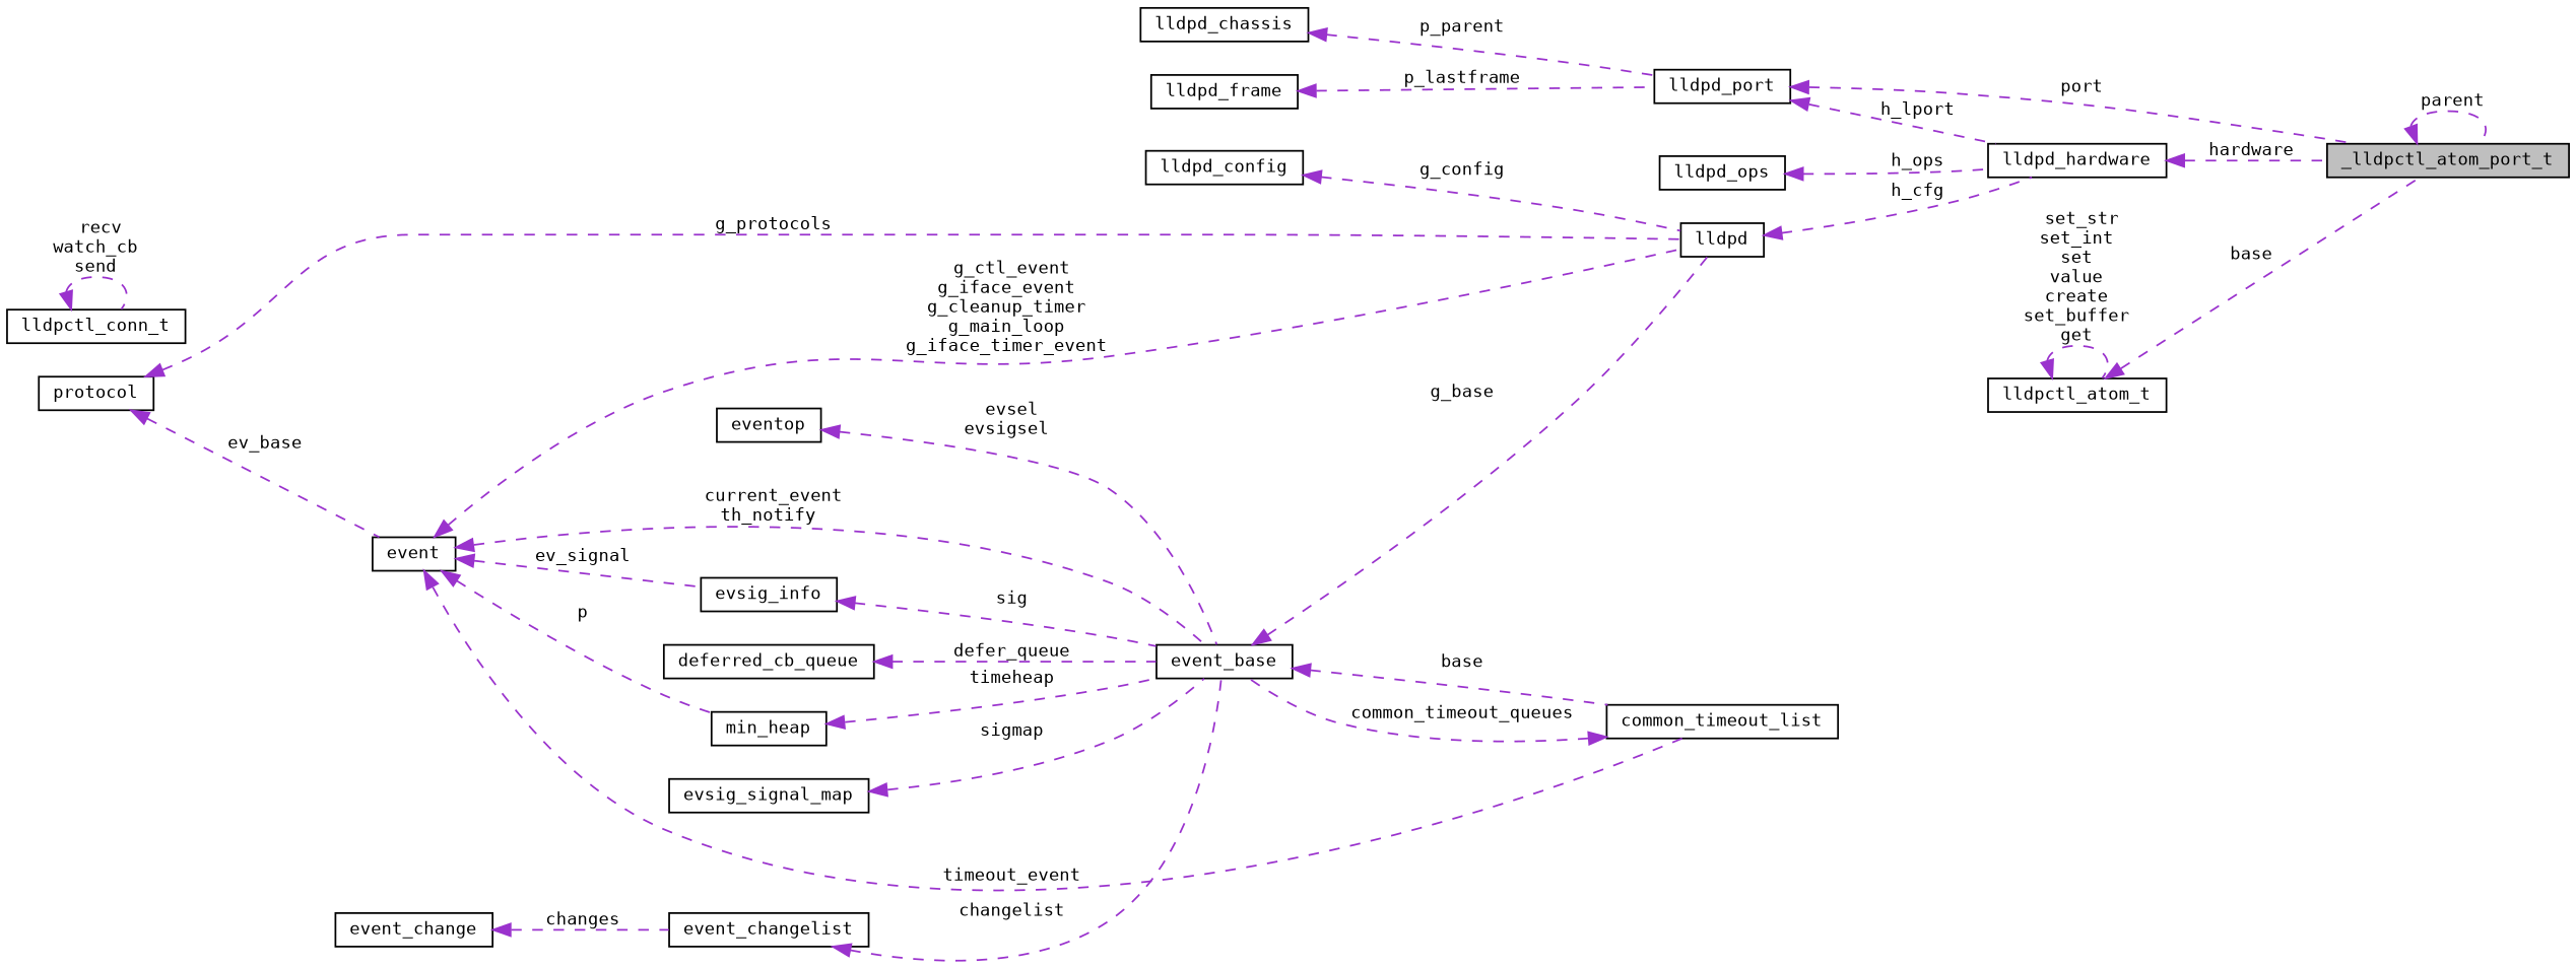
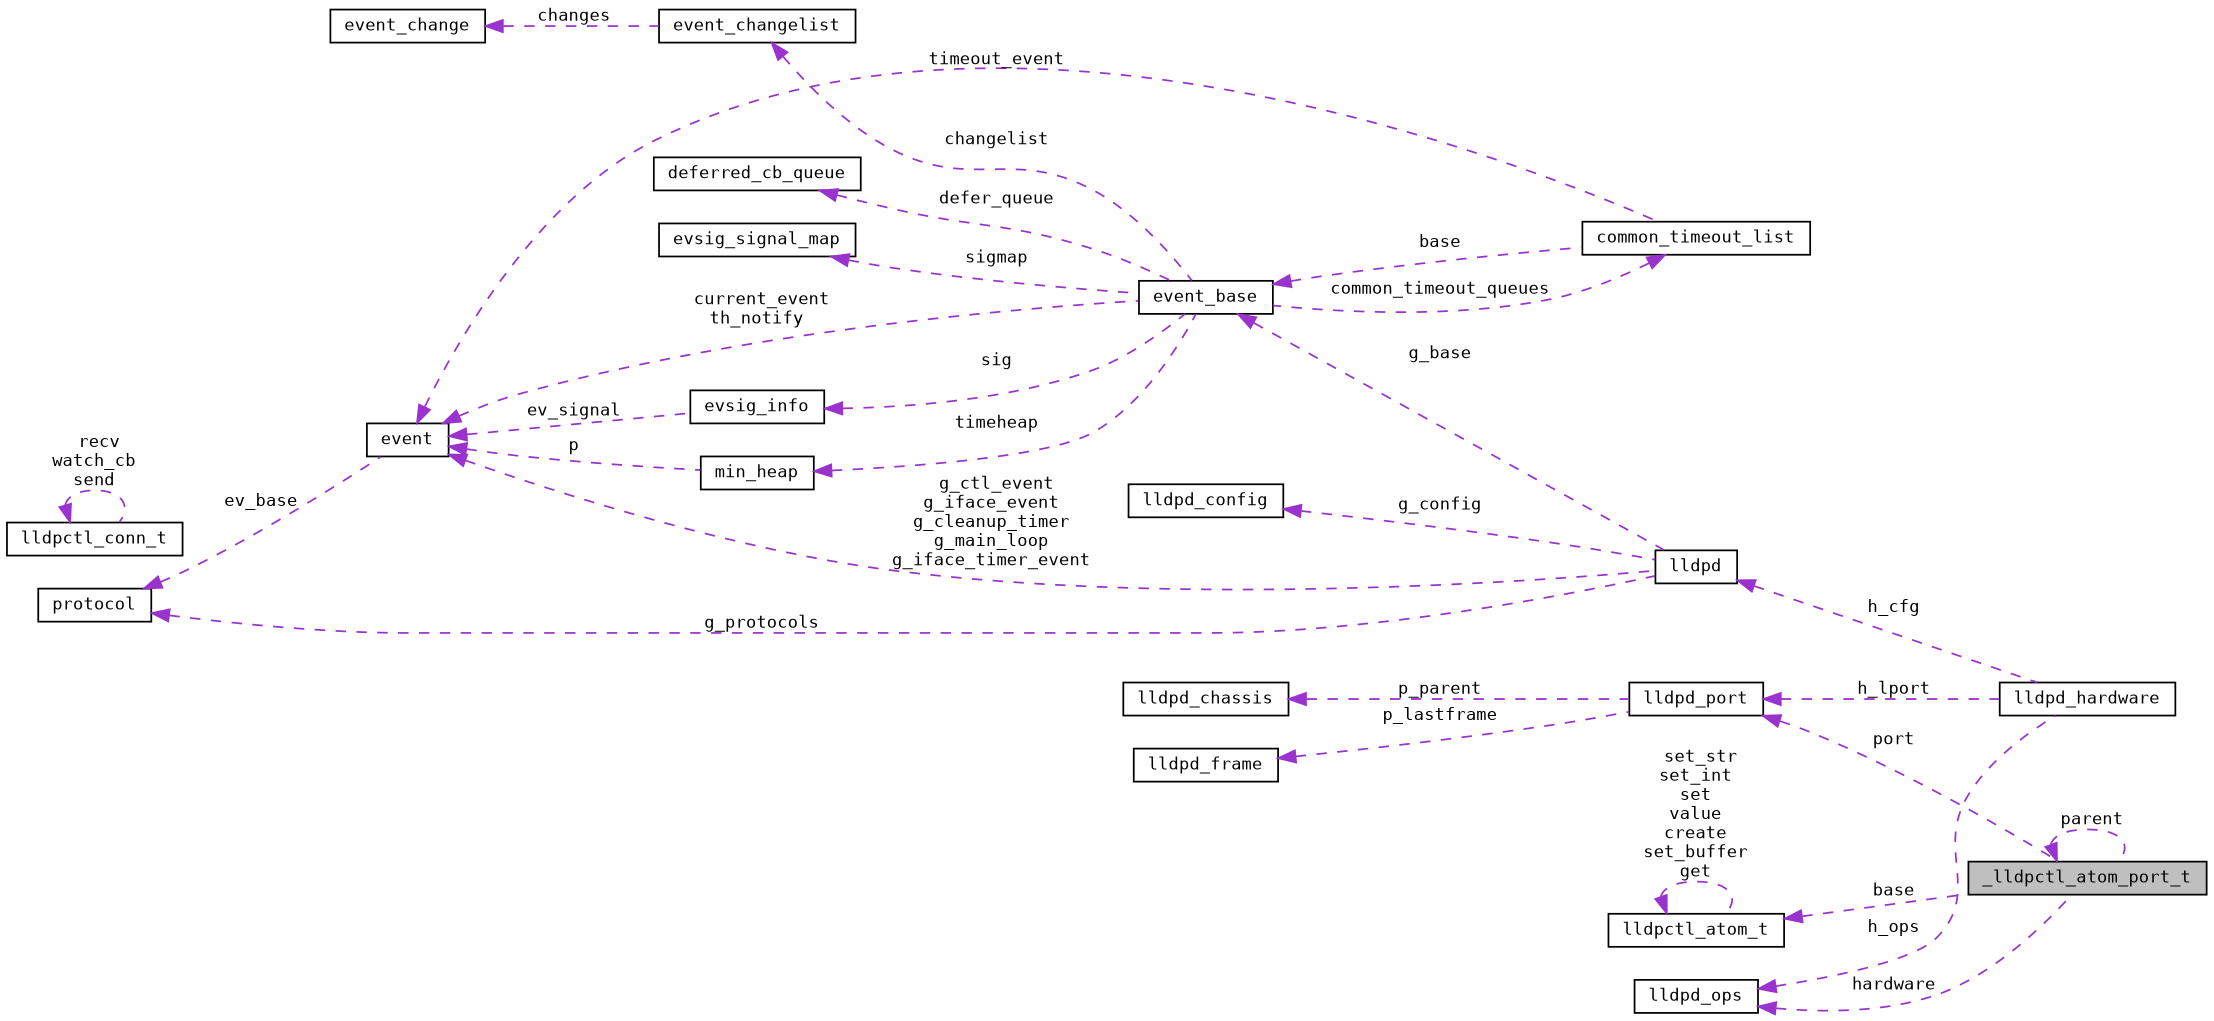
  digraph {
    fontname="DejaVu Sans Mono"
    rankdir=LR
    node [color=black fillcolor=white fontname="DejaVu Sans Mono" fontsize=10 shape=record style=filled]
    edge [color=darkorchid3 dir=back fontname="DejaVu Sans Mono" fontsize=10 labelfontname=Helvetica labelfontsize=10 style=dashed]
    n1 [fillcolor=grey75 fontcolor=black height=0.2 label=_lldpctl_atom_port_t width=0.4]
    n2 [height=0.2 label=lldpd_hardware width=0.4]
    n3 [height=0.2 label=lldpd width=0.4]
    n4 [height=0.2 label=protocol width=0.4]
    n5 [height=0.2 label=event width=0.4]
    n6 [height=0.2 label=event_base width=0.4]
    n7 [height=0.2 label=evsig_info width=0.4]
    n8 [height=0.2 label=min_heap width=0.4]
    n9 [height=0.2 label=common_timeout_list width=0.4]
-   n10 [height=0.2 label=eventop width=0.4]
    n11 [height=0.2 label=deferred_cb_queue width=0.4]
    n12 [height=0.2 label=evsig_signal_map width=0.4]
    n13 [height=0.2 label=event_changelist width=0.4]
    n14 [height=0.2 label=event_change width=0.4]
    n15 [height=0.2 label=lldpd_config width=0.4]
    n16 [height=0.2 label=lldpd_port width=0.4]
    n17 [height=0.2 label=lldpd_frame width=0.4]
    n18 [height=0.2 label=lldpd_chassis width=0.4]
    n19 [height=0.2 label=lldpd_ops width=0.4]
    n20 [height=0.2 label=lldpctl_atom_t width=0.4]
    n21 [height=0.2 label=lldpctl_conn_t width=0.4]
    n1 -> n1 [label=" parent"]
-   n2 -> n1 [label=" hardware"]
+   n19 -> n1 [label=" hardware"]
    n3 -> n2 [label=" h_cfg"]
    n4 -> n3 [label=" g_protocols"]
    n4 -> n5 [label=" ev_base"]
    n5 -> n3 [label=" g_ctl_event\ng_iface_event\ng_cleanup_timer\ng_main_loop\ng_iface_timer_event"]
    n5 -> n6 [label=" current_event\nth_notify"]
    n5 -> n7 [label=" ev_signal"]
    n5 -> n8 [label=" p"]
    n5 -> n9 [label=" timeout_event"]
    n6 -> n3 [label=" g_base"]
    n6 -> n9 [label=" base"]
    n7 -> n6 [label=" sig"]
    n8 -> n6 [label=" timeheap"]
    n9 -> n6 [label=" common_timeout_queues"]
-   n10 -> n6 [label=" evsel\nevsigsel"]
    n11 -> n6 [label=" defer_queue"]
    n12 -> n6 [label=" sigmap"]
    n13 -> n6 [label=" changelist"]
    n14 -> n13 [label=" changes"]
    n15 -> n3 [label=" g_config"]
    n16 -> n1 [label=" port"]
    n16 -> n2 [label=" h_lport"]
    n17 -> n16 [label=" p_lastframe"]
    n18 -> n16 [label=" p_parent"]
    n19 -> n2 [label=" h_ops"]
    n20 -> n1 [label=" base"]
    n20 -> n20 [label=" set_str\nset_int\nset\nvalue\ncreate\nset_buffer\nget"]
    n21 -> n21 [label=" recv\nwatch_cb\nsend"]
  }
